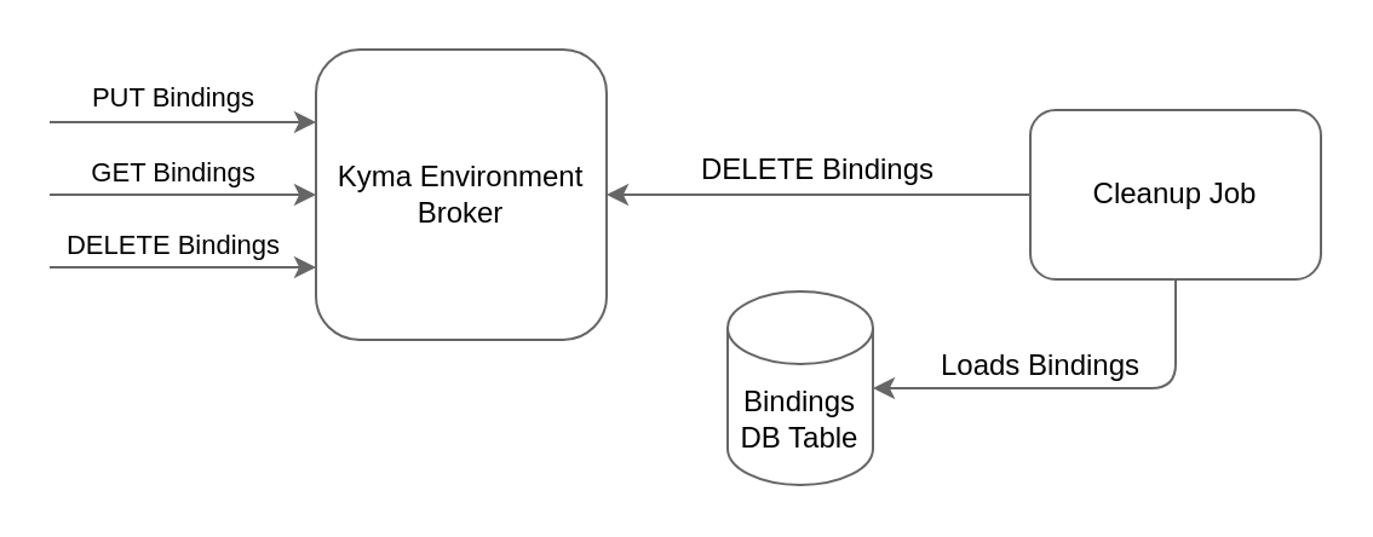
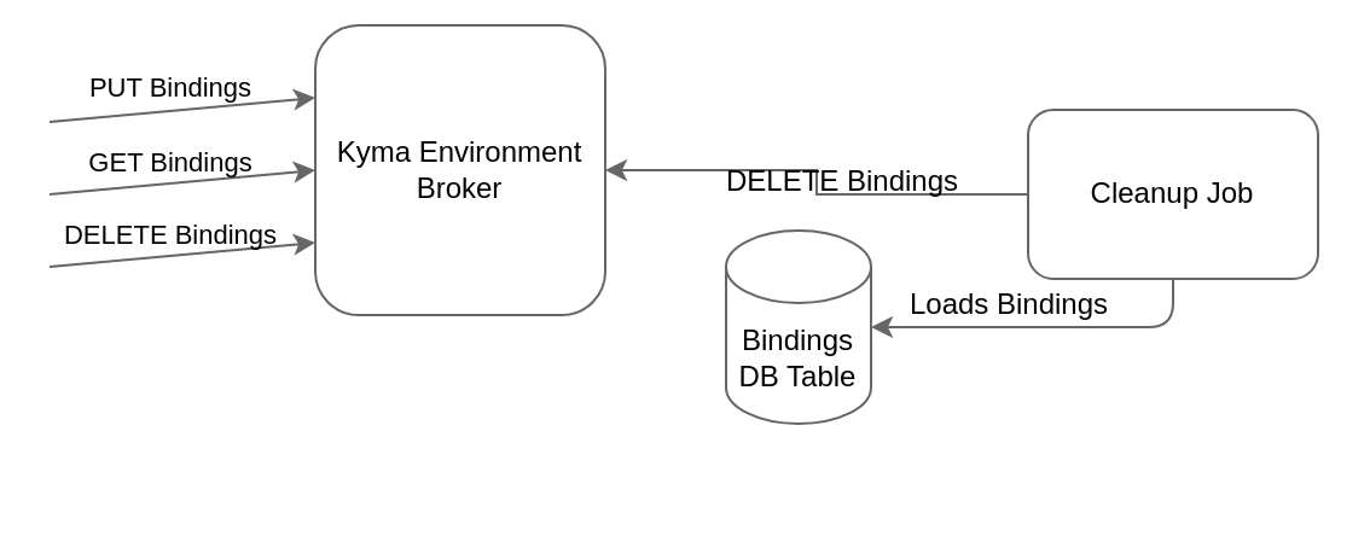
  <mxCell id="0" />
  <mxCell id="1" parent="0" />
- <mxCell id="2" value="Kyma Environment Broker" style="rounded=1;whiteSpace=wrap;html=1;labelBackgroundColor=none;fillColor=#ffffff;strokeColor=#666666;fontColor=#000000;" vertex="1" parent="1"><mxGeometry x="130" y="20" width="120" height="120" as="geometry" /></mxCell>
+ <mxCell id="2" value="Kyma Environment Broker" style="rounded=1;whiteSpace=wrap;html=1;labelBackgroundColor=none;fillColor=#ffffff;strokeColor=#666666;fontColor=#000000;" vertex="1" parent="1"><mxGeometry x="130" y="10" width="120" height="120" as="geometry" /></mxCell>
  <mxCell id="3" value="&lt;span style=&quot;font-family: Helvetica; font-size: 12px; font-style: normal; font-variant-ligatures: normal; font-variant-caps: normal; font-weight: 400; letter-spacing: normal; orphans: 2; text-align: center; text-indent: 0px; text-transform: none; widows: 2; word-spacing: 0px; -webkit-text-stroke-width: 0px; white-space: nowrap; text-decoration-thickness: initial; text-decoration-style: initial; text-decoration-color: initial; float: none; display: inline !important;&quot;&gt;DELETE Bindings&lt;/span&gt;" style="edgeStyle=orthogonalEdgeStyle;rounded=0;orthogonalLoop=1;jettySize=auto;html=1;labelBackgroundColor=none;fontColor=#000000;strokeColor=#666666;" edge="1" parent="1" source="4" target="2"><mxGeometry y="-10" relative="1" as="geometry"><mxPoint as="offset" /></mxGeometry></mxCell>
  <mxCell id="4" value="Cleanup Job" style="rounded=1;whiteSpace=wrap;html=1;strokeColor=#666666;fillColor=#ffffff;fontColor=#000000;" vertex="1" parent="1"><mxGeometry x="425" y="45" width="120" height="70" as="geometry" /></mxCell>
- <mxCell id="5" value="Bindings DB Table" style="shape=cylinder3;whiteSpace=wrap;html=1;boundedLbl=1;backgroundOutline=1;size=15;strokeColor=#666666;fillColor=#ffffff;fontColor=#000000;" vertex="1" parent="1"><mxGeometry x="300" y="120" width="60" height="80" as="geometry" /></mxCell>
+ <mxCell id="5" value="Bindings DB Table" style="shape=cylinder3;whiteSpace=wrap;html=1;boundedLbl=1;backgroundOutline=1;size=15;strokeColor=#666666;fillColor=#ffffff;fontColor=#000000;" vertex="1" parent="1"><mxGeometry x="300" y="95" width="60" height="80" as="geometry" /></mxCell>
  <mxCell id="6" value="" style="endArrow=classic;html=1;rounded=0;entryX=0;entryY=0.25;entryDx=0;entryDy=0;labelBackgroundColor=none;fontColor=#000000;strokeColor=#666666;" edge="1" parent="1" target="2"><mxGeometry width="50" height="50" relative="1" as="geometry"><mxPoint x="20" y="50" as="sourcePoint" /><mxPoint x="40" y="50" as="targetPoint" /></mxGeometry></mxCell>
  <mxCell id="7" value="PUT Bindings" style="edgeLabel;html=1;align=center;verticalAlign=middle;resizable=0;points=[];labelBackgroundColor=none;fontColor=#000000;" vertex="1" connectable="0" parent="6"><mxGeometry relative="1" as="geometry"><mxPoint x="-5" y="-10" as="offset" /></mxGeometry></mxCell>
  <mxCell id="8" value="" style="endArrow=classic;html=1;rounded=0;entryX=0;entryY=0.5;entryDx=0;entryDy=0;labelBackgroundColor=none;fontColor=#000000;strokeColor=#666666;" edge="1" parent="1" target="2"><mxGeometry width="50" height="50" relative="1" as="geometry"><mxPoint x="20" y="80" as="sourcePoint" /><mxPoint x="120" y="85" as="targetPoint" /></mxGeometry></mxCell>
  <mxCell id="9" value="GET Bindings" style="edgeLabel;html=1;align=center;verticalAlign=middle;resizable=0;points=[];labelBackgroundColor=none;fontColor=#000000;" vertex="1" connectable="0" parent="8"><mxGeometry x="-0.379" relative="1" as="geometry"><mxPoint x="16" y="-10" as="offset" /></mxGeometry></mxCell>
  <mxCell id="10" value="" style="endArrow=classic;html=1;rounded=0;entryX=0;entryY=0.75;entryDx=0;entryDy=0;labelBackgroundColor=none;fontColor=#000000;strokeColor=#666666;" edge="1" parent="1" target="2"><mxGeometry width="50" height="50" relative="1" as="geometry"><mxPoint x="20" y="110" as="sourcePoint" /><mxPoint x="80" y="100" as="targetPoint" /></mxGeometry></mxCell>
  <mxCell id="11" value="DELETE Bindings" style="edgeLabel;html=1;align=center;verticalAlign=middle;resizable=0;points=[];labelBackgroundColor=none;fontColor=#000000;" vertex="1" connectable="0" parent="10"><mxGeometry x="-0.365" y="1" relative="1" as="geometry"><mxPoint x="15" y="-9" as="offset" /></mxGeometry></mxCell>
  <mxCell id="12" style="edgeStyle=orthogonalEdgeStyle;rounded=1;orthogonalLoop=1;jettySize=auto;html=1;entryX=1;entryY=0.5;entryDx=0;entryDy=0;entryPerimeter=0;exitX=0.5;exitY=1;exitDx=0;exitDy=0;labelBackgroundColor=none;fontColor=#000000;strokeColor=#666666;curved=0;" edge="1" parent="1" source="4" target="5"><mxGeometry relative="1" as="geometry" /></mxCell>
  <mxCell id="13" value="&lt;font style=&quot;font-size: 12px;&quot;&gt;Loads Bindings&lt;/font&gt;" style="edgeLabel;html=1;align=center;verticalAlign=middle;resizable=0;points=[];labelBackgroundColor=none;fontColor=#000000;" vertex="1" connectable="0" parent="12"><mxGeometry x="0.04" y="-3" relative="1" as="geometry"><mxPoint x="-14" y="-7" as="offset" /></mxGeometry></mxCell>
